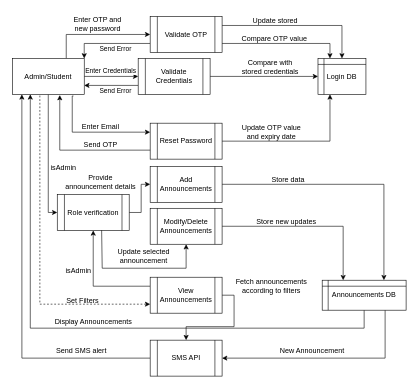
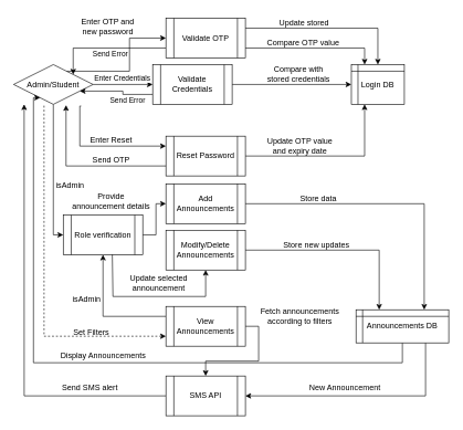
  <mxCell id="0" />
  <mxCell id="1" parent="0" />
  <mxCell id="2" value="" style="edgeStyle=orthogonalEdgeStyle;rounded=0;orthogonalLoop=1;jettySize=auto;html=1;" parent="1" source="8" target="11" edge="1"><mxGeometry relative="1" as="geometry" /></mxCell>
  <mxCell id="3" value="Enter Credentials" style="edgeLabel;html=1;align=center;verticalAlign=middle;resizable=0;points=[];" parent="2" vertex="1" connectable="0"><mxGeometry x="-0.208" relative="1" as="geometry"><mxPoint x="7" y="-10" as="offset" /></mxGeometry></mxCell>
  <mxCell id="4" style="edgeStyle=orthogonalEdgeStyle;rounded=0;orthogonalLoop=1;jettySize=auto;html=1;exitX=0.85;exitY=1.044;exitDx=0;exitDy=0;entryX=0;entryY=0.25;entryDx=0;entryDy=0;exitPerimeter=0;" parent="1" source="8" target="15" edge="1"><mxGeometry relative="1" as="geometry"><Array as="points"><mxPoint x="120" y="160" /><mxPoint x="120" y="220" /></Array></mxGeometry></mxCell>
  <mxCell id="5" style="edgeStyle=orthogonalEdgeStyle;rounded=0;orthogonalLoop=1;jettySize=auto;html=1;exitX=0.75;exitY=0;exitDx=0;exitDy=0;entryX=0;entryY=0.5;entryDx=0;entryDy=0;" parent="1" source="8" target="21" edge="1"><mxGeometry relative="1" as="geometry" /></mxCell>
  <mxCell id="6" style="edgeStyle=orthogonalEdgeStyle;rounded=0;orthogonalLoop=1;jettySize=auto;html=1;exitX=0.383;exitY=1.033;exitDx=0;exitDy=0;entryX=0;entryY=0.75;entryDx=0;entryDy=0;exitPerimeter=0;dashed=1;" parent="1" source="8" target="31" edge="1"><mxGeometry relative="1" as="geometry"><Array as="points"><mxPoint x="66" y="507" /></Array></mxGeometry></mxCell>
  <mxCell id="7" style="edgeStyle=orthogonalEdgeStyle;rounded=0;orthogonalLoop=1;jettySize=auto;html=1;exitX=0.5;exitY=1;exitDx=0;exitDy=0;entryX=0;entryY=0.5;entryDx=0;entryDy=0;" edge="1" parent="1" source="8" target="50"><mxGeometry relative="1" as="geometry"><mxPoint x="80" y="357" as="targetPoint" /><Array as="points"><mxPoint x="80" y="354" /></Array></mxGeometry></mxCell>
- <mxCell id="8" value="Admin/Student" style="rounded=0;whiteSpace=wrap;html=1;" parent="1" vertex="1"><mxGeometry x="20" y="97" width="120" height="60" as="geometry" /></mxCell>
+ <mxCell id="8" value="Admin/Student" style="rhombus;whiteSpace=wrap;html=1;" parent="1" vertex="1"><mxGeometry x="20" y="97" width="120" height="60" as="geometry" /></mxCell>
  <mxCell id="9" style="edgeStyle=orthogonalEdgeStyle;rounded=0;orthogonalLoop=1;jettySize=auto;html=1;exitX=1;exitY=0.5;exitDx=0;exitDy=0;entryX=0;entryY=0.5;entryDx=0;entryDy=0;" parent="1" source="11" target="12" edge="1"><mxGeometry relative="1" as="geometry" /></mxCell>
  <mxCell id="10" style="edgeStyle=orthogonalEdgeStyle;rounded=0;orthogonalLoop=1;jettySize=auto;html=1;exitX=0;exitY=0.75;exitDx=0;exitDy=0;entryX=1;entryY=0.75;entryDx=0;entryDy=0;" parent="1" source="11" target="8" edge="1"><mxGeometry relative="1" as="geometry" /></mxCell>
  <mxCell id="11" value="Validate Credentials" style="shape=process;whiteSpace=wrap;html=1;backgroundOutline=1;rounded=0;" parent="1" vertex="1"><mxGeometry x="230" y="97" width="120" height="60" as="geometry" /></mxCell>
  <mxCell id="12" value="Login DB" style="shape=internalStorage;whiteSpace=wrap;html=1;backgroundOutline=1;dx=10;dy=10;" parent="1" vertex="1"><mxGeometry x="530" y="97" width="80" height="60" as="geometry" /></mxCell>
  <mxCell id="13" value="Compare with &lt;br&gt;stored credentials" style="text;html=1;align=center;verticalAlign=middle;resizable=0;points=[];autosize=1;strokeColor=none;fillColor=none;" parent="1" vertex="1"><mxGeometry x="390" y="91" width="120" height="40" as="geometry" /></mxCell>
  <mxCell id="14" style="edgeStyle=orthogonalEdgeStyle;rounded=0;orthogonalLoop=1;jettySize=auto;html=1;exitX=1;exitY=0.5;exitDx=0;exitDy=0;entryX=0.25;entryY=1;entryDx=0;entryDy=0;" parent="1" source="15" target="12" edge="1"><mxGeometry relative="1" as="geometry"><mxPoint x="550" y="177" as="targetPoint" /></mxGeometry></mxCell>
  <mxCell id="15" value="Reset Password" style="shape=process;whiteSpace=wrap;html=1;backgroundOutline=1;rounded=0;" parent="1" vertex="1"><mxGeometry x="250" y="205" width="120" height="60" as="geometry" /></mxCell>
  <mxCell id="16" value="Update OTP value &lt;br&gt;and expiry date" style="text;html=1;align=center;verticalAlign=middle;resizable=0;points=[];autosize=1;strokeColor=none;fillColor=none;" parent="1" vertex="1"><mxGeometry x="392" y="200" width="120" height="40" as="geometry" /></mxCell>
  <mxCell id="17" style="edgeStyle=orthogonalEdgeStyle;rounded=0;orthogonalLoop=1;jettySize=auto;html=1;exitX=1;exitY=0.25;exitDx=0;exitDy=0;entryX=0.5;entryY=0;entryDx=0;entryDy=0;" parent="1" source="21" target="12" edge="1"><mxGeometry relative="1" as="geometry" /></mxCell>
  <mxCell id="18" style="edgeStyle=orthogonalEdgeStyle;rounded=0;orthogonalLoop=1;jettySize=auto;html=1;exitX=1;exitY=0.75;exitDx=0;exitDy=0;entryX=0.25;entryY=0;entryDx=0;entryDy=0;" parent="1" source="21" target="12" edge="1"><mxGeometry relative="1" as="geometry" /></mxCell>
  <mxCell id="19" style="edgeStyle=orthogonalEdgeStyle;rounded=0;orthogonalLoop=1;jettySize=auto;html=1;exitX=0;exitY=0.75;exitDx=0;exitDy=0;entryX=1;entryY=0;entryDx=0;entryDy=0;" parent="1" source="21" target="8" edge="1"><mxGeometry relative="1" as="geometry" /></mxCell>
  <mxCell id="20" value="Send Error" style="edgeLabel;html=1;align=center;verticalAlign=middle;resizable=0;points=[];" parent="19" vertex="1" connectable="0"><mxGeometry x="0.16" y="3" relative="1" as="geometry"><mxPoint x="19" y="5" as="offset" /></mxGeometry></mxCell>
  <mxCell id="21" value="Validate OTP" style="shape=process;whiteSpace=wrap;html=1;backgroundOutline=1;rounded=0;" parent="1" vertex="1"><mxGeometry x="250" y="27" width="120" height="60" as="geometry" /></mxCell>
  <mxCell id="22" style="edgeStyle=orthogonalEdgeStyle;rounded=0;orthogonalLoop=1;jettySize=auto;html=1;exitX=0;exitY=0.75;exitDx=0;exitDy=0;entryX=0.66;entryY=1.019;entryDx=0;entryDy=0;entryPerimeter=0;" parent="1" source="15" target="8" edge="1"><mxGeometry relative="1" as="geometry" /></mxCell>
  <mxCell id="23" value="Send OTP" style="text;html=1;align=center;verticalAlign=middle;resizable=0;points=[];autosize=1;strokeColor=none;fillColor=none;" parent="1" vertex="1"><mxGeometry x="127" y="227" width="80" height="30" as="geometry" /></mxCell>
- <mxCell id="24" value="Enter Email" style="text;html=1;align=center;verticalAlign=middle;resizable=0;points=[];autosize=1;strokeColor=none;fillColor=none;" parent="1" vertex="1"><mxGeometry x="122" y="197" width="90" height="30" as="geometry" /></mxCell>
+ <mxCell id="24" value="Enter Reset" style="text;html=1;align=center;verticalAlign=middle;resizable=0;points=[];autosize=1;strokeColor=none;fillColor=none;" parent="1" vertex="1"><mxGeometry x="122" y="197" width="90" height="30" as="geometry" /></mxCell>
  <mxCell id="25" value="Enter OTP and &lt;br&gt;new password" style="text;html=1;align=center;verticalAlign=middle;resizable=0;points=[];autosize=1;strokeColor=none;fillColor=none;" parent="1" vertex="1"><mxGeometry x="112" y="20" width="100" height="40" as="geometry" /></mxCell>
  <mxCell id="26" value="Update stored&amp;nbsp;" style="text;html=1;align=center;verticalAlign=middle;resizable=0;points=[];autosize=1;strokeColor=none;fillColor=none;" parent="1" vertex="1"><mxGeometry x="400" y="20" width="120" height="30" as="geometry" /></mxCell>
  <mxCell id="27" value="Compare OTP value" style="text;html=1;align=center;verticalAlign=middle;resizable=0;points=[];autosize=1;strokeColor=none;fillColor=none;" parent="1" vertex="1"><mxGeometry x="392" y="50" width="130" height="30" as="geometry" /></mxCell>
  <mxCell id="28" value="Send Error" style="edgeLabel;html=1;align=center;verticalAlign=middle;resizable=0;points=[];" parent="1" vertex="1" connectable="0"><mxGeometry x="191.999" y="150" as="geometry" /></mxCell>
  <mxCell id="29" style="edgeStyle=orthogonalEdgeStyle;rounded=0;orthogonalLoop=1;jettySize=auto;html=1;exitX=1;exitY=0.5;exitDx=0;exitDy=0;" parent="1" source="31" target="39" edge="1"><mxGeometry relative="1" as="geometry" /></mxCell>
  <mxCell id="30" style="edgeStyle=orthogonalEdgeStyle;rounded=0;orthogonalLoop=1;jettySize=auto;html=1;exitX=0;exitY=0.25;exitDx=0;exitDy=0;entryX=0.5;entryY=1;entryDx=0;entryDy=0;" edge="1" parent="1" source="31" target="50"><mxGeometry relative="1" as="geometry"><Array as="points"><mxPoint x="155" y="477" /></Array></mxGeometry></mxCell>
  <mxCell id="31" value="View Announcements" style="shape=process;whiteSpace=wrap;html=1;backgroundOutline=1;rounded=0;" parent="1" vertex="1"><mxGeometry x="250" y="462" width="120" height="60" as="geometry" /></mxCell>
  <mxCell id="32" value="Set Filters" style="text;html=1;align=center;verticalAlign=middle;resizable=0;points=[];autosize=1;strokeColor=none;fillColor=none;" parent="1" vertex="1"><mxGeometry x="97" y="487" width="80" height="30" as="geometry" /></mxCell>
  <mxCell id="33" style="edgeStyle=orthogonalEdgeStyle;rounded=0;orthogonalLoop=1;jettySize=auto;html=1;exitX=0.5;exitY=1;exitDx=0;exitDy=0;entryX=0.25;entryY=1;entryDx=0;entryDy=0;" parent="1" source="35" target="8" edge="1"><mxGeometry relative="1" as="geometry"><mxPoint x="50" y="197" as="targetPoint" /><Array as="points"><mxPoint x="607" y="547" /><mxPoint x="50" y="547" /></Array></mxGeometry></mxCell>
  <mxCell id="34" style="edgeStyle=orthogonalEdgeStyle;rounded=0;orthogonalLoop=1;jettySize=auto;html=1;exitX=0.75;exitY=1;exitDx=0;exitDy=0;entryX=1;entryY=0.5;entryDx=0;entryDy=0;" parent="1" source="35" target="39" edge="1"><mxGeometry relative="1" as="geometry"><mxPoint x="405" y="622" as="targetPoint" /></mxGeometry></mxCell>
  <mxCell id="35" value="Announcements DB" style="shape=internalStorage;whiteSpace=wrap;html=1;backgroundOutline=1;dx=10;dy=10;" parent="1" vertex="1"><mxGeometry x="537" y="467" width="140" height="50" as="geometry" /></mxCell>
  <mxCell id="36" value="Display Announcements" style="text;html=1;align=center;verticalAlign=middle;resizable=0;points=[];autosize=1;strokeColor=none;fillColor=none;" parent="1" vertex="1"><mxGeometry x="80" y="522" width="150" height="30" as="geometry" /></mxCell>
  <mxCell id="37" value="Fetch announcements &lt;br&gt;according to filters" style="text;html=1;align=center;verticalAlign=middle;resizable=0;points=[];autosize=1;strokeColor=none;fillColor=none;" parent="1" vertex="1"><mxGeometry x="382" y="457" width="140" height="40" as="geometry" /></mxCell>
  <mxCell id="38" style="edgeStyle=orthogonalEdgeStyle;rounded=0;orthogonalLoop=1;jettySize=auto;html=1;exitX=0;exitY=0.5;exitDx=0;exitDy=0;entryX=0.133;entryY=1;entryDx=0;entryDy=0;entryPerimeter=0;" parent="1" source="39" target="8" edge="1"><mxGeometry relative="1" as="geometry"><mxPoint x="30" y="167" as="targetPoint" /><Array as="points"><mxPoint x="36" y="597" /></Array></mxGeometry></mxCell>
  <mxCell id="39" value="SMS API" style="shape=process;whiteSpace=wrap;html=1;backgroundOutline=1;rounded=0;" parent="1" vertex="1"><mxGeometry x="250" y="567" width="120" height="60" as="geometry" /></mxCell>
  <mxCell id="40" value="New Announcement" style="text;html=1;align=center;verticalAlign=middle;resizable=0;points=[];autosize=1;strokeColor=none;fillColor=none;" parent="1" vertex="1"><mxGeometry x="455" y="570" width="130" height="30" as="geometry" /></mxCell>
  <mxCell id="41" value="Send SMS alert" style="text;html=1;align=center;verticalAlign=middle;resizable=0;points=[];autosize=1;strokeColor=none;fillColor=none;" parent="1" vertex="1"><mxGeometry x="80" y="570" width="110" height="30" as="geometry" /></mxCell>
  <mxCell id="42" style="edgeStyle=orthogonalEdgeStyle;rounded=0;orthogonalLoop=1;jettySize=auto;html=1;exitX=1;exitY=0.5;exitDx=0;exitDy=0;" parent="1" source="43" target="35" edge="1"><mxGeometry relative="1" as="geometry"><Array as="points"><mxPoint x="640" y="307" /></Array></mxGeometry></mxCell>
  <mxCell id="43" value="Add Announcements&lt;span style=&quot;color: rgba(0, 0, 0, 0); font-family: monospace; font-size: 0px; text-align: start; text-wrap: nowrap;&quot;&gt;%3CmxGraphModel%3E%3Croot%3E%3CmxCell%20id%3D%220%22%2F%3E%3CmxCell%20id%3D%221%22%20parent%3D%220%22%2F%3E%3CmxCell%20id%3D%222%22%20value%3D%22Reset%20Password%22%20style%3D%22shape%3Dprocess%3BwhiteSpace%3Dwrap%3Bhtml%3D1%3BbackgroundOutline%3D1%3Brounded%3D0%3B%22%20vertex%3D%221%22%20parent%3D%221%22%3E%3CmxGeometry%20x%3D%22350%22%20y%3D%22198%22%20width%3D%22120%22%20height%3D%2260%22%20as%3D%22geometry%22%2F%3E%3C%2FmxCell%3E%3C%2Froot%3E%3C%2FmxGraphModel%3Es&lt;/span&gt;" style="shape=process;whiteSpace=wrap;html=1;backgroundOutline=1;rounded=0;" parent="1" vertex="1"><mxGeometry x="250" y="277" width="120" height="60" as="geometry" /></mxCell>
  <mxCell id="44" style="edgeStyle=orthogonalEdgeStyle;rounded=0;orthogonalLoop=1;jettySize=auto;html=1;exitX=1;exitY=0.5;exitDx=0;exitDy=0;entryX=0.25;entryY=0;entryDx=0;entryDy=0;" parent="1" source="45" target="35" edge="1"><mxGeometry relative="1" as="geometry" /></mxCell>
  <mxCell id="45" value="Modify/Delete Announcements" style="shape=process;whiteSpace=wrap;html=1;backgroundOutline=1;rounded=0;" parent="1" vertex="1"><mxGeometry x="250" y="347" width="120" height="60" as="geometry" /></mxCell>
  <mxCell id="46" value="Provide &lt;br&gt;announcement details" style="text;html=1;align=center;verticalAlign=middle;resizable=0;points=[];autosize=1;strokeColor=none;fillColor=none;" parent="1" vertex="1"><mxGeometry x="97" y="284" width="140" height="40" as="geometry" /></mxCell>
  <mxCell id="47" value="Store data" style="text;html=1;align=center;verticalAlign=middle;resizable=0;points=[];autosize=1;strokeColor=none;fillColor=none;" parent="1" vertex="1"><mxGeometry x="440" y="285" width="80" height="30" as="geometry" /></mxCell>
  <mxCell id="48" value="Store new updates" style="text;html=1;align=center;verticalAlign=middle;resizable=0;points=[];autosize=1;strokeColor=none;fillColor=none;" parent="1" vertex="1"><mxGeometry x="417" y="354" width="120" height="30" as="geometry" /></mxCell>
  <mxCell id="49" style="edgeStyle=orthogonalEdgeStyle;rounded=0;orthogonalLoop=1;jettySize=auto;html=1;entryX=0;entryY=0.5;entryDx=0;entryDy=0;" edge="1" parent="1" source="50" target="43"><mxGeometry relative="1" as="geometry" /></mxCell>
  <mxCell id="50" value="Role verification" style="shape=process;whiteSpace=wrap;html=1;backgroundOutline=1;rounded=0;" vertex="1" parent="1"><mxGeometry x="95" y="324" width="120" height="60" as="geometry" /></mxCell>
  <mxCell id="51" value="isAdmin" style="text;html=1;align=center;verticalAlign=middle;resizable=0;points=[];autosize=1;strokeColor=none;fillColor=none;" vertex="1" parent="1"><mxGeometry x="95" y="437" width="70" height="30" as="geometry" /></mxCell>
  <mxCell id="52" value="" style="edgeStyle=orthogonalEdgeStyle;rounded=0;orthogonalLoop=1;jettySize=auto;html=1;entryX=0.5;entryY=1;entryDx=0;entryDy=0;exitX=0.617;exitY=0.995;exitDx=0;exitDy=0;exitPerimeter=0;" edge="1" parent="1" source="50" target="45"><mxGeometry relative="1" as="geometry"><mxPoint x="170" y="387" as="sourcePoint" /><mxPoint x="310" y="407" as="targetPoint" /><Array as="points"><mxPoint x="170" y="384" /><mxPoint x="170" y="447" /><mxPoint x="310" y="447" /></Array></mxGeometry></mxCell>
  <mxCell id="53" value="Update selected &lt;br&gt;announcement" style="text;html=1;align=center;verticalAlign=middle;resizable=0;points=[];autosize=1;strokeColor=none;fillColor=none;" parent="1" vertex="1"><mxGeometry x="184" y="407" width="110" height="40" as="geometry" /></mxCell>
  <mxCell id="54" value="isAdmin" style="text;html=1;align=center;verticalAlign=middle;resizable=0;points=[];autosize=1;strokeColor=none;fillColor=none;" vertex="1" parent="1"><mxGeometry x="70" y="265" width="70" height="30" as="geometry" /></mxCell>
